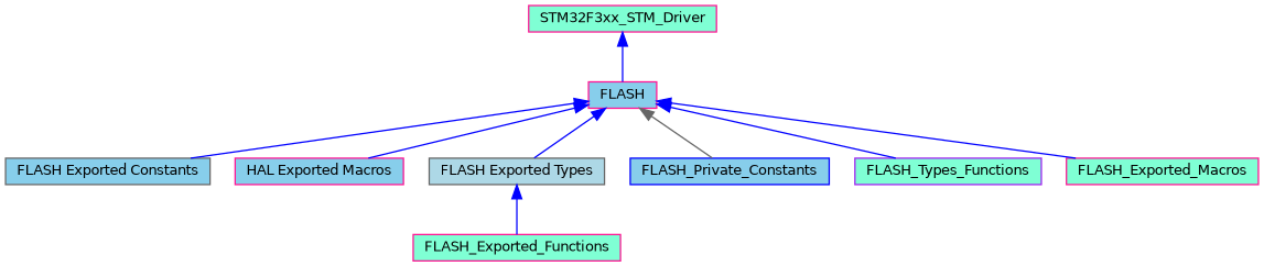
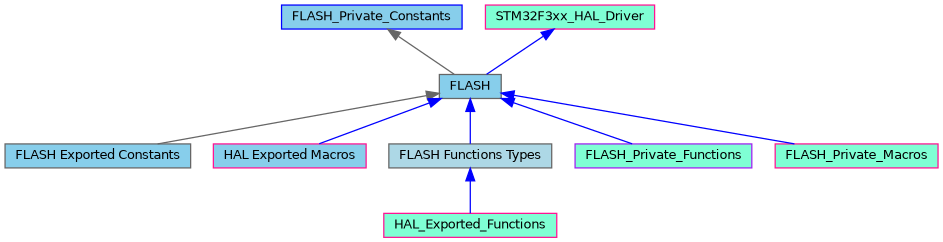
  digraph {
    rankdir=TB
    node [color=deeppink fillcolor=skyblue fontname=Helvetica fontsize=10 shape=box style=filled]
    edge [color=blue dir=back fontname=Helvetica fontsize=10 labelfontname=Helvetica labelfontsize=10 shape=plaintext style=solid]
-   n1 [fontcolor=black height=0.2 label=FLASH width=0.4]
+   n1 [color=gray40 fontcolor=black height=0.2 label=FLASH width=0.4]
    n2 [color=gray40 height=0.2 label="FLASH Exported Constants" width=0.4]
    n3 [height=0.2 label="HAL Exported Macros" width=0.4]
-   n4 [color=gray40 fillcolor=lightblue height=0.2 label="FLASH Exported Types" width=0.4]
+   n4 [color=gray40 fillcolor=lightblue height=0.2 label="FLASH Functions Types" width=0.4]
    n5 [color=blue height=0.2 label=FLASH_Private_Constants width=0.4]
-   n6 [color=purple fillcolor=aquamarine height=0.2 label=FLASH_Types_Functions width=0.4]
-   n7 [fillcolor=aquamarine height=0.2 label=FLASH_Exported_Macros width=0.4]
-   n8 [fillcolor=aquamarine height=0.2 label=FLASH_Exported_Functions width=0.4]
-   n9 [fillcolor=aquamarine height=0.2 label=STM32F3xx_STM_Driver width=0.4]
-   n1 -> n2
+   n6 [color=purple fillcolor=aquamarine height=0.2 label=FLASH_Private_Functions width=0.4]
+   n7 [fillcolor=aquamarine height=0.2 label=FLASH_Private_Macros width=0.4]
+   n8 [fillcolor=aquamarine height=0.2 label=HAL_Exported_Functions width=0.4]
+   n9 [fillcolor=aquamarine height=0.2 label=STM32F3xx_HAL_Driver width=0.4]
+   n1 -> n2 [color=gray40]
    n1 -> n3
    n1 -> n4
-   n1 -> n5 [color=gray40]
+   n5 -> n1 [color=gray40]
    n1 -> n6
    n1 -> n7
    n4 -> n8
    n9 -> n1
  }
